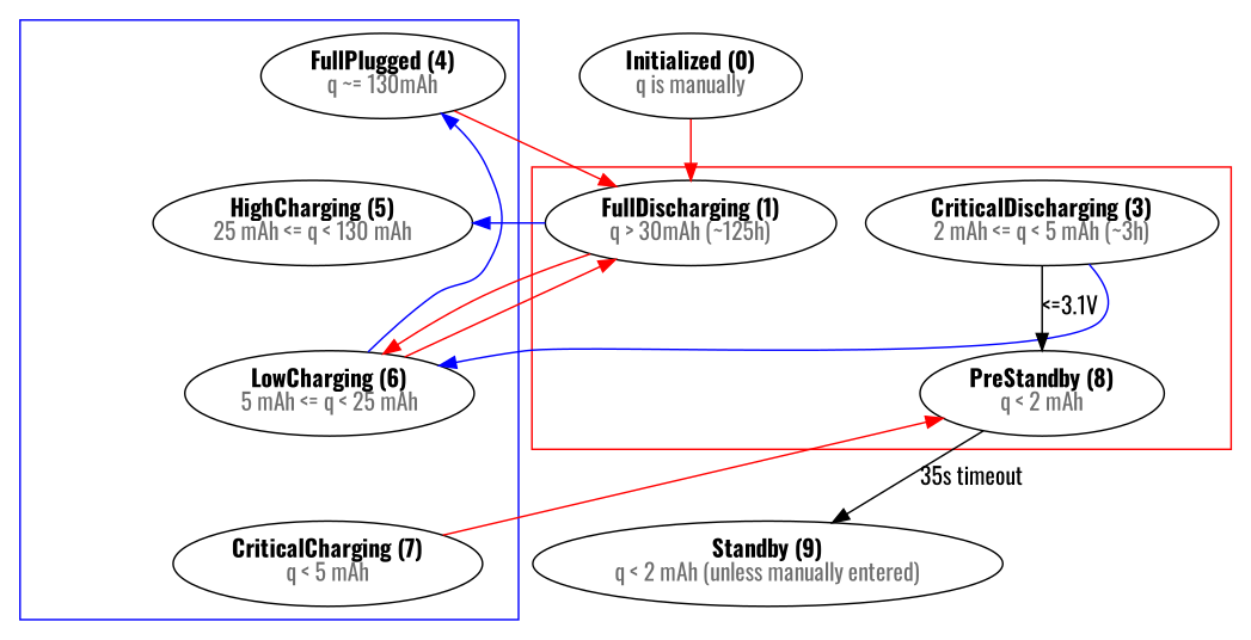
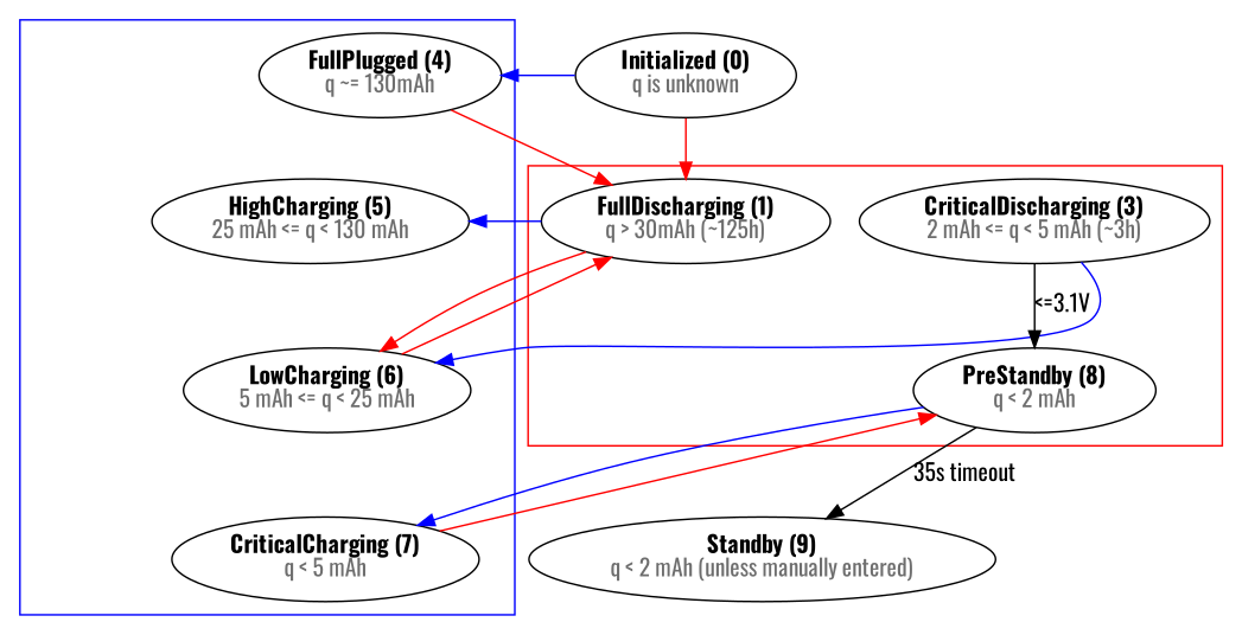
  digraph {
    compound=true
    fontname=Oswald
    node [fontname=Oswald]
    edge [fontname=Oswald]
    n1 [group=charging label=<<b>FullPlugged (4)</b><br/><font color='#6E6E6E'>q ~= 130mAh</font>>]
    O1 [style=invis]
    n3 [group=charging label=<<b>HighCharging (5)</b><br/><font color='#6E6E6E'>25 mAh &lt;= q &lt; 130 mAh</font>>]
    O2 [style=invis]
    n5 [group=charging label=<<b>LowCharging (6)</b><br/><font color='#6E6E6E'>5 mAh &lt;= q &lt; 25 mAh</font>>]
    O3 [style=invis]
    n7 [group=charging label=<<b>CriticalCharging (7)</b><br/><font color='#6E6E6E'>q &lt; 5 mAh</font>>]
    O4 [style=invis]
    n9 [label=<<b>PreStandby (8)</b><br/><font color='#6E6E6E'>q &lt; 2 mAh</font>>]
    n10 [group=discharging label=<<b>FullDischarging (1)</b><br/><font color='#6E6E6E'>q &gt; 30mAh (~125h)</font>>]
    n11 [group=discharging label=<<b>CriticalDischarging (3)</b><br/><font color='#6E6E6E'>2 mAh &lt;= q &lt; 5 mAh (~3h)</font>>]
    n12 [label=<<b>Standby (9)</b><br/><font color='#6E6E6E'>q &lt; 2 mAh (unless manually entered)</font>>]
-   n13 [label=<<b>Initialized (0)</b><br/><font color='#6E6E6E'>q is manually</font>>]
+   n13 [label=<<b>Initialized (0)</b><br/><font color='#6E6E6E'>q is unknown</font>>]
    subgraph cluster_1 {
      color=blue
      subgraph sub_2 {
        color=blue
        rank=same
        n1
        O1
      }
      subgraph sub_3 {
        color=blue
        rank=same
        n3
        O2
      }
      subgraph sub_4 {
        color=blue
        rank=same
        n5
        O3
      }
      subgraph sub_5 {
        color=blue
        rank=same
        n7
        O4
      }
    }
    subgraph cluster_6 {
      color=red
      n9
      n10
      n11
    }
    n1 -> n10 [color=red]
    O1 -> O2 [style=invis]
    n3 -> n1 [color=green constraint=false style=invis weight=100]
    O2 -> O3 [style=invis]
    n5 -> n3 [constraint=false label=">3.8V" style=invis weight=100]
    n5 -> n10 [color=red constraint=false weight=0.1]
    O3 -> O4 [style=invis]
    n7 -> n5 [constraint=false label=">3.2V" style=invis weight=100]
    n7 -> n9 [color=red weight=0.1]
+   n9 -> n7 [color=blue weight=0.1]
    n9 -> n12 [label="35s timeout" weight=0.1]
    n10 -> n3 [color=blue constraint=false weight=0.1]
    n10 -> n5 [color=red weight=0.01]
    n11 -> n5 [color=blue constraint=false weight=0.1]
    n11 -> n9 [label="<=3.1V"]
-   n5 -> n1 [color=blue constraint=false]
+   n13 -> n1 [color=blue constraint=false]
    n13 -> n10 [color=red]
  }
